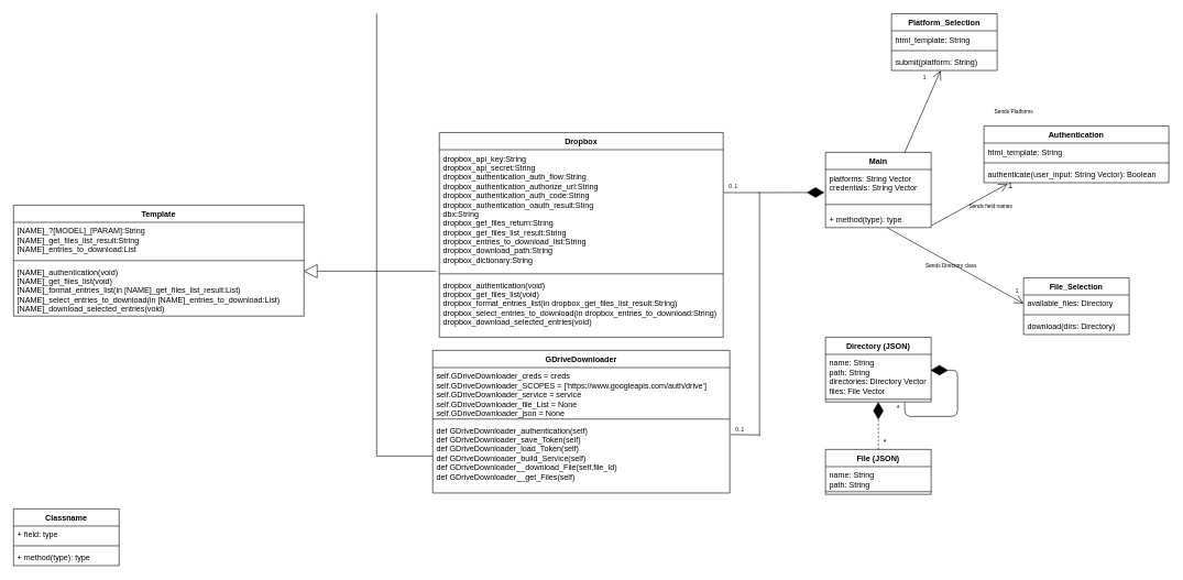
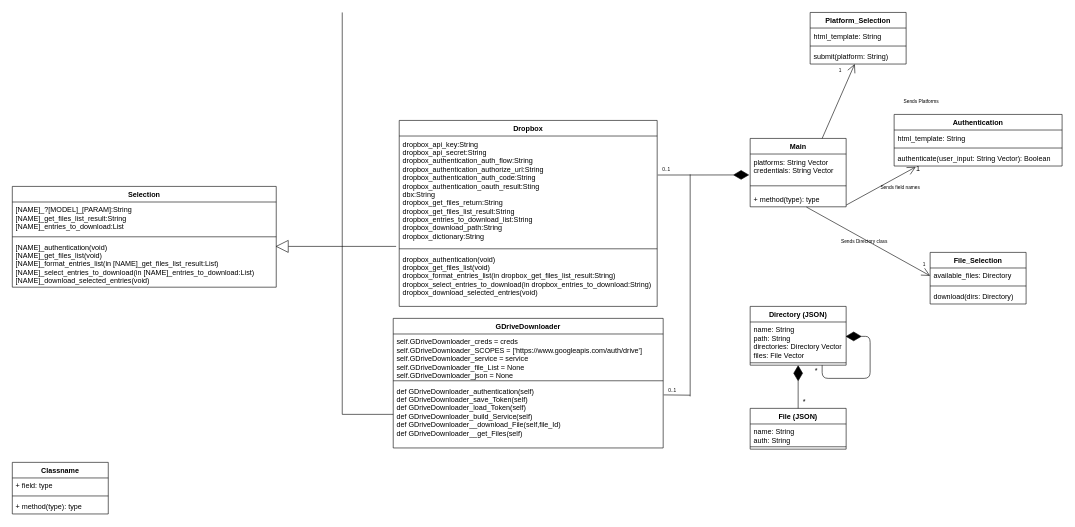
  <mxCell id="0" />
  <mxCell id="1" parent="0" />
  <mxCell id="2" value="Authentication" style="swimlane;fontStyle=1;align=center;verticalAlign=top;childLayout=stackLayout;horizontal=1;startSize=26;horizontalStack=0;resizeParent=1;resizeParentMax=0;resizeLast=0;collapsible=1;marginBottom=0;" parent="1" vertex="1"><mxGeometry x="1490" y="190" width="280" height="86" as="geometry" /></mxCell>
  <mxCell id="3" value="html_template: String" style="text;strokeColor=none;fillColor=none;align=left;verticalAlign=top;spacingLeft=4;spacingRight=4;overflow=hidden;rotatable=0;points=[[0,0.5],[1,0.5]];portConstraint=eastwest;" parent="2" vertex="1"><mxGeometry y="26" width="280" height="26" as="geometry" /></mxCell>
  <mxCell id="4" value="" style="line;strokeWidth=1;fillColor=none;align=left;verticalAlign=middle;spacingTop=-1;spacingLeft=3;spacingRight=3;rotatable=0;labelPosition=right;points=[];portConstraint=eastwest;" parent="2" vertex="1"><mxGeometry y="52" width="280" height="8" as="geometry" /></mxCell>
  <mxCell id="5" value="authenticate(user_input: String Vector): Boolean" style="text;strokeColor=none;fillColor=none;align=left;verticalAlign=top;spacingLeft=4;spacingRight=4;overflow=hidden;rotatable=0;points=[[0,0.5],[1,0.5]];portConstraint=eastwest;" parent="2" vertex="1"><mxGeometry y="60" width="280" height="26" as="geometry" /></mxCell>
  <mxCell id="6" value="Main" style="swimlane;fontStyle=1;align=center;verticalAlign=top;childLayout=stackLayout;horizontal=1;startSize=26;horizontalStack=0;resizeParent=1;resizeParentMax=0;resizeLast=0;collapsible=1;marginBottom=0;" parent="1" vertex="1"><mxGeometry x="1250" y="230" width="160" height="114" as="geometry" /></mxCell>
  <mxCell id="7" value="platforms: String Vector&#10;credentials: String Vector&#10;" style="text;strokeColor=none;fillColor=none;align=left;verticalAlign=top;spacingLeft=4;spacingRight=4;overflow=hidden;rotatable=0;points=[[0,0.5],[1,0.5]];portConstraint=eastwest;" parent="6" vertex="1"><mxGeometry y="26" width="160" height="44" as="geometry" /></mxCell>
  <mxCell id="8" value="" style="line;strokeWidth=1;fillColor=none;align=left;verticalAlign=middle;spacingTop=-1;spacingLeft=3;spacingRight=3;rotatable=0;labelPosition=right;points=[];portConstraint=eastwest;" parent="6" vertex="1"><mxGeometry y="70" width="160" height="18" as="geometry" /></mxCell>
  <mxCell id="9" value="+ method(type): type" style="text;strokeColor=none;fillColor=none;align=left;verticalAlign=top;spacingLeft=4;spacingRight=4;overflow=hidden;rotatable=0;points=[[0,0.5],[1,0.5]];portConstraint=eastwest;" parent="6" vertex="1"><mxGeometry y="88" width="160" height="26" as="geometry" /></mxCell>
  <mxCell id="10" value="Platform_Selection" style="swimlane;fontStyle=1;align=center;verticalAlign=top;childLayout=stackLayout;horizontal=1;startSize=26;horizontalStack=0;resizeParent=1;resizeParentMax=0;resizeLast=0;collapsible=1;marginBottom=0;" parent="1" vertex="1"><mxGeometry x="1350" y="20" width="160" height="86" as="geometry" /></mxCell>
  <mxCell id="11" value="html_template: String" style="text;strokeColor=none;fillColor=none;align=left;verticalAlign=top;spacingLeft=4;spacingRight=4;overflow=hidden;rotatable=0;points=[[0,0.5],[1,0.5]];portConstraint=eastwest;" parent="10" vertex="1"><mxGeometry y="26" width="160" height="26" as="geometry" /></mxCell>
  <mxCell id="12" value="" style="line;strokeWidth=1;fillColor=none;align=left;verticalAlign=middle;spacingTop=-1;spacingLeft=3;spacingRight=3;rotatable=0;labelPosition=right;points=[];portConstraint=eastwest;" parent="10" vertex="1"><mxGeometry y="52" width="160" height="8" as="geometry" /></mxCell>
  <mxCell id="13" value="submit(platform: String)" style="text;strokeColor=none;fillColor=none;align=left;verticalAlign=top;spacingLeft=4;spacingRight=4;overflow=hidden;rotatable=0;points=[[0,0.5],[1,0.5]];portConstraint=eastwest;" parent="10" vertex="1"><mxGeometry y="60" width="160" height="26" as="geometry" /></mxCell>
  <mxCell id="14" value="File_Selection" style="swimlane;fontStyle=1;align=center;verticalAlign=top;childLayout=stackLayout;horizontal=1;startSize=26;horizontalStack=0;resizeParent=1;resizeParentMax=0;resizeLast=0;collapsible=1;marginBottom=0;" parent="1" vertex="1"><mxGeometry x="1550" y="420" width="160" height="86" as="geometry" /></mxCell>
  <mxCell id="15" value="available_files: Directory" style="text;strokeColor=none;fillColor=none;align=left;verticalAlign=top;spacingLeft=4;spacingRight=4;overflow=hidden;rotatable=0;points=[[0,0.5],[1,0.5]];portConstraint=eastwest;" parent="14" vertex="1"><mxGeometry y="26" width="160" height="26" as="geometry" /></mxCell>
  <mxCell id="16" value="" style="line;strokeWidth=1;fillColor=none;align=left;verticalAlign=middle;spacingTop=-1;spacingLeft=3;spacingRight=3;rotatable=0;labelPosition=right;points=[];portConstraint=eastwest;" parent="14" vertex="1"><mxGeometry y="52" width="160" height="8" as="geometry" /></mxCell>
  <mxCell id="17" value="download(dirs: Directory)" style="text;strokeColor=none;fillColor=none;align=left;verticalAlign=top;spacingLeft=4;spacingRight=4;overflow=hidden;rotatable=0;points=[[0,0.5],[1,0.5]];portConstraint=eastwest;" parent="14" vertex="1"><mxGeometry y="60" width="160" height="26" as="geometry" /></mxCell>
  <mxCell id="18" value="Dropbox" style="swimlane;fontStyle=1;align=center;verticalAlign=top;childLayout=stackLayout;horizontal=1;startSize=26;horizontalStack=0;resizeParent=1;resizeParentMax=0;resizeLast=0;collapsible=1;marginBottom=0;" parent="1" vertex="1"><mxGeometry x="665" y="200" width="430" height="310" as="geometry" /></mxCell>
  <mxCell id="19" value="dropbox_api_key:String&#10;dropbox_api_secret:String&#10;dropbox_authentication_auth_flow:String&#10;dropbox_authentication_authorize_url:String&#10;dropbox_authentication_auth_code:String&#10;dropbox_authentication_oauth_result:Sting &#10;dbx:String&#10;dropbox_get_files_return:String&#10;dropbox_get_files_list_result:String&#10;dropbox_entries_to_download_list:String&#10;dropbox_download_path:String&#10;dropbox_dictionary:String" style="text;strokeColor=none;fillColor=none;align=left;verticalAlign=top;spacingLeft=4;spacingRight=4;overflow=hidden;rotatable=0;points=[[0,0.5],[1,0.5]];portConstraint=eastwest;labelBackgroundColor=none;fontColor=#000000;" parent="18" vertex="1"><mxGeometry y="26" width="430" height="184" as="geometry" /></mxCell>
  <mxCell id="20" value="" style="line;strokeWidth=1;fillColor=none;align=left;verticalAlign=middle;spacingTop=-1;spacingLeft=3;spacingRight=3;rotatable=0;labelPosition=right;points=[];portConstraint=eastwest;" parent="18" vertex="1"><mxGeometry y="210" width="430" height="8" as="geometry" /></mxCell>
  <mxCell id="21" value="dropbox_authentication(void)&#10;dropbox_get_files_list(void)&#10;dropbox_format_entries_list(in dropbox_get_files_list_result:String)&#10;dropbox_select_entries_to_download(in dropbox_entries_to_download:String)&#10;dropbox_download_selected_entries(void)" style="text;strokeColor=none;fillColor=none;align=left;verticalAlign=top;spacingLeft=4;spacingRight=4;overflow=hidden;rotatable=0;points=[[0,0.5],[1,0.5]];portConstraint=eastwest;labelBackgroundColor=#ffffff;" parent="18" vertex="1"><mxGeometry y="218" width="430" height="92" as="geometry" /></mxCell>
- <mxCell id="22" value="Template" style="swimlane;fontStyle=1;align=center;verticalAlign=top;childLayout=stackLayout;horizontal=1;startSize=26;horizontalStack=0;resizeParent=1;resizeParentMax=0;resizeLast=0;collapsible=1;marginBottom=0;" parent="1" vertex="1"><mxGeometry x="20" y="310" width="440" height="168" as="geometry" /></mxCell>
+ <mxCell id="22" value="Selection" style="swimlane;fontStyle=1;align=center;verticalAlign=top;childLayout=stackLayout;horizontal=1;startSize=26;horizontalStack=0;resizeParent=1;resizeParentMax=0;resizeLast=0;collapsible=1;marginBottom=0;" parent="1" vertex="1"><mxGeometry x="20" y="310" width="440" height="168" as="geometry" /></mxCell>
  <mxCell id="23" value="[NAME]_?[MODEL]_[PARAM]:String&#10;[NAME]_get_files_list_result:String&#10;[NAME]_entries_to_download:List" style="text;strokeColor=none;fillColor=none;align=left;verticalAlign=top;spacingLeft=4;spacingRight=4;overflow=hidden;rotatable=0;points=[[0,0.5],[1,0.5]];portConstraint=eastwest;" parent="22" vertex="1"><mxGeometry y="26" width="440" height="54" as="geometry" /></mxCell>
  <mxCell id="24" value="" style="line;strokeWidth=1;fillColor=none;align=left;verticalAlign=middle;spacingTop=-1;spacingLeft=3;spacingRight=3;rotatable=0;labelPosition=right;points=[];portConstraint=eastwest;" parent="22" vertex="1"><mxGeometry y="80" width="440" height="8" as="geometry" /></mxCell>
  <mxCell id="25" value="[NAME]_authentication(void)&#10;[NAME]_get_files_list(void)&#10;[NAME]_format_entries_list(in [NAME]_get_files_list_result:List)&#10;[NAME]_select_entries_to_download(in [NAME]_entries_to_download:List)&#10;[NAME]_download_selected_entries(void)" style="text;strokeColor=none;fillColor=none;align=left;verticalAlign=top;spacingLeft=4;spacingRight=4;overflow=hidden;rotatable=0;points=[[0,0.5],[1,0.5]];portConstraint=eastwest;" parent="22" vertex="1"><mxGeometry y="88" width="440" height="80" as="geometry" /></mxCell>
  <mxCell id="26" value="GDriveDownloader" style="swimlane;fontStyle=1;align=center;verticalAlign=top;childLayout=stackLayout;horizontal=1;startSize=26;horizontalStack=0;resizeParent=1;resizeParentMax=0;resizeLast=0;collapsible=1;marginBottom=0;" parent="1" vertex="1"><mxGeometry x="655" y="530" width="450" height="216" as="geometry" /></mxCell>
  <mxCell id="27" value="self.GDriveDownloader_creds = creds&#10;self.GDriveDownloader_SCOPES = ['https://www.googleapis.com/auth/drive']&#10;self.GDriveDownloader_service = service&#10;self.GDriveDownloader_file_List = None&#10;self.GDriveDownloader_json = None&#10;" style="text;strokeColor=none;fillColor=none;align=left;verticalAlign=top;spacingLeft=4;spacingRight=4;overflow=hidden;rotatable=0;points=[[0,0.5],[1,0.5]];portConstraint=eastwest;" parent="26" vertex="1"><mxGeometry y="26" width="450" height="74" as="geometry" /></mxCell>
  <mxCell id="28" value="" style="line;strokeWidth=1;fillColor=none;align=left;verticalAlign=middle;spacingTop=-1;spacingLeft=3;spacingRight=3;rotatable=0;labelPosition=right;points=[];portConstraint=eastwest;" parent="26" vertex="1"><mxGeometry y="100" width="450" height="8" as="geometry" /></mxCell>
  <mxCell id="29" value="def GDriveDownloader_authentication(self)&#10;def GDriveDownloader_save_Token(self)&#10;def GDriveDownloader_load_Token(self)&#10;def GDriveDownloader_build_Service(self)&#10;def GDriveDownloader__download_File(self,file_Id)&#10;def GDriveDownloader__get_Files(self)" style="text;strokeColor=none;fillColor=none;align=left;verticalAlign=top;spacingLeft=4;spacingRight=4;overflow=hidden;rotatable=0;points=[[0,0.5],[1,0.5]];portConstraint=eastwest;" parent="26" vertex="1"><mxGeometry y="108" width="450" height="108" as="geometry" /></mxCell>
  <mxCell id="30" value="" style="group" vertex="1" connectable="0" parent="1"><mxGeometry x="1250" y="510" width="160" height="238" as="geometry" /></mxCell>
  <mxCell id="31" value="Directory (JSON)" style="swimlane;fontStyle=1;align=center;verticalAlign=top;childLayout=stackLayout;horizontal=1;startSize=26;horizontalStack=0;resizeParent=1;resizeParentMax=0;resizeLast=0;collapsible=1;marginBottom=0;" parent="30" vertex="1"><mxGeometry width="160" height="98" as="geometry" /></mxCell>
  <mxCell id="32" value="name: String&#10;path: String&#10;directories: Directory Vector&#10;files: File Vector" style="text;strokeColor=none;fillColor=none;align=left;verticalAlign=top;spacingLeft=4;spacingRight=4;overflow=hidden;rotatable=0;points=[[0,0.5],[1,0.5]];portConstraint=eastwest;" parent="31" vertex="1"><mxGeometry y="26" width="160" height="64" as="geometry" /></mxCell>
  <mxCell id="33" value="" style="line;strokeWidth=1;fillColor=none;align=left;verticalAlign=middle;spacingTop=-1;spacingLeft=3;spacingRight=3;rotatable=0;labelPosition=right;points=[];portConstraint=eastwest;" parent="31" vertex="1"><mxGeometry y="90" width="160" height="8" as="geometry" /></mxCell>
  <mxCell id="34" value="" style="endArrow=diamondThin;endFill=1;endSize=24;html=1;entryX=0.994;entryY=0.375;entryDx=0;entryDy=0;entryPerimeter=0;exitX=0.75;exitY=1;exitDx=0;exitDy=0;" edge="1" parent="31" source="31" target="32"><mxGeometry width="160" relative="1" as="geometry"><mxPoint x="110" y="120" as="sourcePoint" /><mxPoint x="410" y="150" as="targetPoint" /><Array as="points"><mxPoint x="120" y="120" /><mxPoint x="200" y="120" /><mxPoint x="200" y="50" /></Array></mxGeometry></mxCell>
  <mxCell id="35" value="File (JSON)" style="swimlane;fontStyle=1;align=center;verticalAlign=top;childLayout=stackLayout;horizontal=1;startSize=26;horizontalStack=0;resizeParent=1;resizeParentMax=0;resizeLast=0;collapsible=1;marginBottom=0;" parent="30" vertex="1"><mxGeometry y="170" width="160" height="68" as="geometry" /></mxCell>
- <mxCell id="36" value="name: String&#10;path: String" style="text;strokeColor=none;fillColor=none;align=left;verticalAlign=top;spacingLeft=4;spacingRight=4;overflow=hidden;rotatable=0;points=[[0,0.5],[1,0.5]];portConstraint=eastwest;" parent="35" vertex="1"><mxGeometry y="26" width="160" height="34" as="geometry" /></mxCell>
+ <mxCell id="36" value="name: String&#10;auth: String" style="text;strokeColor=none;fillColor=none;align=left;verticalAlign=top;spacingLeft=4;spacingRight=4;overflow=hidden;rotatable=0;points=[[0,0.5],[1,0.5]];portConstraint=eastwest;" parent="35" vertex="1"><mxGeometry y="26" width="160" height="34" as="geometry" /></mxCell>
  <mxCell id="37" value="" style="line;strokeWidth=1;fillColor=none;align=left;verticalAlign=middle;spacingTop=-1;spacingLeft=3;spacingRight=3;rotatable=0;labelPosition=right;points=[];portConstraint=eastwest;" parent="35" vertex="1"><mxGeometry y="60" width="160" height="8" as="geometry" /></mxCell>
- <mxCell id="38" value="" style="endArrow=diamondThin;endFill=1;endSize=24;html=1;entryX=0.5;entryY=1;entryDx=0;entryDy=0;exitX=0.5;exitY=0;exitDx=0;exitDy=0;dashed=1;" edge="1" parent="30" source="35" target="31"><mxGeometry width="160" relative="1" as="geometry"><mxPoint x="-620" y="280" as="sourcePoint" /><mxPoint x="-460" y="280" as="targetPoint" /></mxGeometry></mxCell>
+ <mxCell id="38" value="" style="endArrow=diamondThin;endFill=1;endSize=24;html=1;entryX=0.5;entryY=1;entryDx=0;entryDy=0;exitX=0.5;exitY=0;exitDx=0;exitDy=0;" edge="1" parent="30" source="35" target="31"><mxGeometry width="160" relative="1" as="geometry"><mxPoint x="-620" y="280" as="sourcePoint" /><mxPoint x="-460" y="280" as="targetPoint" /></mxGeometry></mxCell>
  <mxCell id="39" value="*" style="text;html=1;align=center;verticalAlign=middle;resizable=0;points=[];autosize=1;" vertex="1" parent="30"><mxGeometry x="80" y="150" width="20" height="20" as="geometry" /></mxCell>
  <mxCell id="40" value="*" style="text;html=1;align=center;verticalAlign=middle;resizable=0;points=[];autosize=1;" vertex="1" parent="30"><mxGeometry x="100" y="98" width="20" height="20" as="geometry" /></mxCell>
  <mxCell id="41" value="" style="endArrow=open;endFill=1;endSize=12;html=1;exitX=0.75;exitY=0;exitDx=0;exitDy=0;" edge="1" parent="1" source="6" target="13"><mxGeometry width="160" relative="1" as="geometry"><mxPoint x="1230" y="177" as="sourcePoint" /><mxPoint x="1390" y="177.17" as="targetPoint" /></mxGeometry></mxCell>
  <mxCell id="42" value="&lt;font style=&quot;font-size: 8px&quot;&gt;Sends Platforms&lt;/font&gt;" style="text;html=1;align=center;verticalAlign=middle;resizable=0;points=[];autosize=1;" vertex="1" parent="1"><mxGeometry x="1500" y="158" width="70" height="20" as="geometry" /></mxCell>
  <mxCell id="43" value="&lt;font style=&quot;font-size: 8px&quot;&gt;1&lt;/font&gt;" style="text;html=1;align=center;verticalAlign=middle;resizable=0;points=[];autosize=1;" vertex="1" parent="1"><mxGeometry x="1390" y="106" width="20" height="20" as="geometry" /></mxCell>
  <mxCell id="44" value="" style="endArrow=diamondThin;endFill=1;endSize=24;html=1;entryX=-0.01;entryY=0.792;entryDx=0;entryDy=0;entryPerimeter=0;" edge="1" parent="1" target="7"><mxGeometry width="160" relative="1" as="geometry"><mxPoint x="1096" y="291" as="sourcePoint" /><mxPoint x="1310" y="402.5" as="targetPoint" /></mxGeometry></mxCell>
  <mxCell id="45" value="" style="endArrow=none;html=1;" edge="1" parent="1"><mxGeometry width="50" height="50" relative="1" as="geometry"><mxPoint x="1150" y="660" as="sourcePoint" /><mxPoint x="1150" y="290" as="targetPoint" /></mxGeometry></mxCell>
  <mxCell id="46" value="" style="endArrow=none;html=1;exitX=1.002;exitY=0.181;exitDx=0;exitDy=0;exitPerimeter=0;" edge="1" parent="1" source="29"><mxGeometry width="50" height="50" relative="1" as="geometry"><mxPoint x="1120" y="700" as="sourcePoint" /><mxPoint x="1150" y="658" as="targetPoint" /></mxGeometry></mxCell>
  <mxCell id="47" value="&lt;font style=&quot;font-size: 8px&quot;&gt;0..1&lt;/font&gt;" style="text;html=1;align=center;verticalAlign=middle;resizable=0;points=[];autosize=1;" vertex="1" parent="1"><mxGeometry x="1095" y="270" width="30" height="20" as="geometry" /></mxCell>
  <mxCell id="48" value="&lt;font style=&quot;font-size: 8px&quot;&gt;0..1&lt;/font&gt;" style="text;html=1;align=center;verticalAlign=middle;resizable=0;points=[];autosize=1;" vertex="1" parent="1"><mxGeometry x="1105" y="640" width="30" height="20" as="geometry" /></mxCell>
  <mxCell id="49" value="" style="endArrow=none;html=1;" edge="1" parent="1"><mxGeometry width="50" height="50" relative="1" as="geometry"><mxPoint x="570" y="690" as="sourcePoint" /><mxPoint x="570" y="20" as="targetPoint" /></mxGeometry></mxCell>
  <mxCell id="50" value="" style="endArrow=none;html=1;entryX=-0.012;entryY=1;entryDx=0;entryDy=0;entryPerimeter=0;exitX=0;exitY=0.5;exitDx=0;exitDy=0;" edge="1" parent="1" source="52" target="19"><mxGeometry width="50" height="50" relative="1" as="geometry"><mxPoint x="500" y="410" as="sourcePoint" /><mxPoint x="550" y="360" as="targetPoint" /></mxGeometry></mxCell>
  <mxCell id="51" value="" style="endArrow=none;html=1;entryX=-0.012;entryY=1;entryDx=0;entryDy=0;entryPerimeter=0;" edge="1" parent="1"><mxGeometry width="50" height="50" relative="1" as="geometry"><mxPoint x="570" y="690" as="sourcePoint" /><mxPoint x="655" y="690" as="targetPoint" /></mxGeometry></mxCell>
  <mxCell id="52" value="" style="triangle;whiteSpace=wrap;html=1;rotation=-180;" vertex="1" parent="1"><mxGeometry x="460" y="400" width="20" height="20" as="geometry" /></mxCell>
  <mxCell id="53" value="" style="endArrow=open;endFill=1;endSize=12;html=1;exitX=1.001;exitY=0.889;exitDx=0;exitDy=0;exitPerimeter=0;entryX=0.129;entryY=1.058;entryDx=0;entryDy=0;entryPerimeter=0;" edge="1" parent="1" source="9" target="5"><mxGeometry width="160" relative="1" as="geometry"><mxPoint x="1360" y="380" as="sourcePoint" /><mxPoint x="1520" y="380" as="targetPoint" /></mxGeometry></mxCell>
  <mxCell id="54" value="1" style="text;html=1;align=center;verticalAlign=middle;resizable=0;points=[];autosize=1;" vertex="1" parent="1"><mxGeometry x="1520" y="270" width="20" height="20" as="geometry" /></mxCell>
  <mxCell id="55" value="&lt;font style=&quot;font-size: 8px&quot;&gt;Sends field names&lt;/font&gt;" style="text;html=1;align=center;verticalAlign=middle;resizable=0;points=[];autosize=1;" vertex="1" parent="1"><mxGeometry x="1460" y="300" width="80" height="20" as="geometry" /></mxCell>
  <mxCell id="56" value="" style="endArrow=open;endFill=1;endSize=12;html=1;entryX=0;entryY=0.5;entryDx=0;entryDy=0;exitX=0.586;exitY=1.015;exitDx=0;exitDy=0;exitPerimeter=0;" edge="1" parent="1" source="9" target="15"><mxGeometry width="160" relative="1" as="geometry"><mxPoint x="1330" y="400" as="sourcePoint" /><mxPoint x="1490" y="400" as="targetPoint" /></mxGeometry></mxCell>
  <mxCell id="57" value="&lt;font style=&quot;font-size: 8px&quot;&gt;1&lt;/font&gt;" style="text;html=1;align=center;verticalAlign=middle;resizable=0;points=[];autosize=1;" vertex="1" parent="1"><mxGeometry x="1530" y="430" width="20" height="20" as="geometry" /></mxCell>
  <mxCell id="58" value="&lt;font style=&quot;font-size: 8px&quot;&gt;Sends Directory class&lt;/font&gt;" style="text;html=1;align=center;verticalAlign=middle;resizable=0;points=[];autosize=1;" vertex="1" parent="1"><mxGeometry x="1395" y="390" width="90" height="20" as="geometry" /></mxCell>
  <mxCell id="59" value="Classname" style="swimlane;fontStyle=1;align=center;verticalAlign=top;childLayout=stackLayout;horizontal=1;startSize=26;horizontalStack=0;resizeParent=1;resizeParentMax=0;resizeLast=0;collapsible=1;marginBottom=0;" vertex="1" parent="1"><mxGeometry x="20" y="770" width="160" height="86" as="geometry" /></mxCell>
  <mxCell id="60" value="+ field: type" style="text;strokeColor=none;fillColor=none;align=left;verticalAlign=top;spacingLeft=4;spacingRight=4;overflow=hidden;rotatable=0;points=[[0,0.5],[1,0.5]];portConstraint=eastwest;" vertex="1" parent="59"><mxGeometry y="26" width="160" height="26" as="geometry" /></mxCell>
  <mxCell id="61" value="" style="line;strokeWidth=1;fillColor=none;align=left;verticalAlign=middle;spacingTop=-1;spacingLeft=3;spacingRight=3;rotatable=0;labelPosition=right;points=[];portConstraint=eastwest;" vertex="1" parent="59"><mxGeometry y="52" width="160" height="8" as="geometry" /></mxCell>
  <mxCell id="62" value="+ method(type): type" style="text;strokeColor=none;fillColor=none;align=left;verticalAlign=top;spacingLeft=4;spacingRight=4;overflow=hidden;rotatable=0;points=[[0,0.5],[1,0.5]];portConstraint=eastwest;" vertex="1" parent="59"><mxGeometry y="60" width="160" height="26" as="geometry" /></mxCell>
